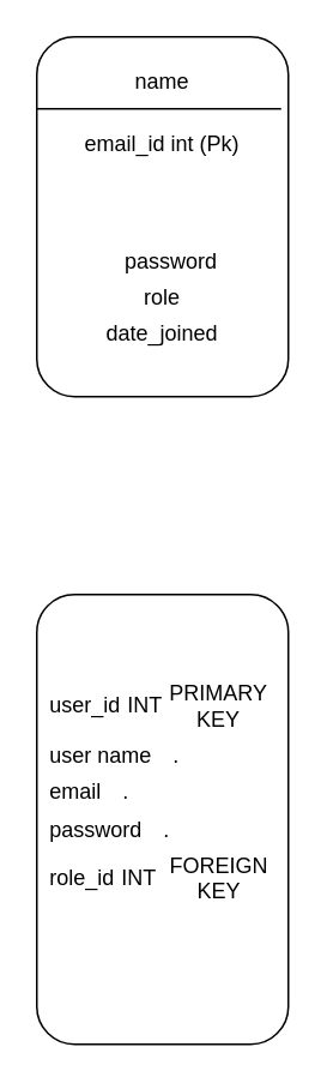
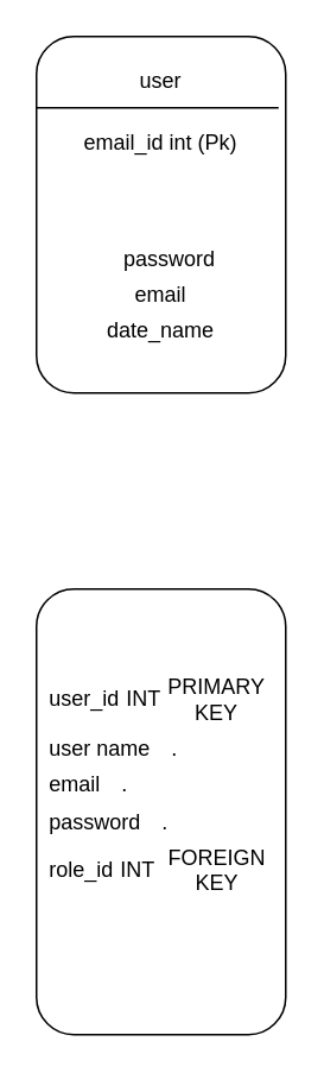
  <mxCell id="0" />
  <mxCell id="1" parent="0" />
  <mxCell id="2" value="" style="rounded=1;whiteSpace=wrap;html=1;" vertex="1" parent="1"><mxGeometry x="20" y="20" width="140" height="200" as="geometry" /></mxCell>
  <mxCell id="3" value="" style="rounded=1;whiteSpace=wrap;html=1;" vertex="1" parent="1"><mxGeometry x="20" y="330" width="140" height="250" as="geometry" /></mxCell>
- <mxCell id="4" value="name" style="text;html=1;align=center;verticalAlign=middle;whiteSpace=wrap;rounded=0;" vertex="1" parent="1"><mxGeometry x="20" y="30" width="140" height="30" as="geometry" /></mxCell>
+ <mxCell id="4" value="user" style="text;html=1;align=center;verticalAlign=middle;whiteSpace=wrap;rounded=0;" vertex="1" parent="1"><mxGeometry x="20" y="30" width="140" height="30" as="geometry" /></mxCell>
  <mxCell id="5" value="" style="endArrow=none;html=1;rounded=0;" edge="1" parent="1"><mxGeometry width="50" height="50" relative="1" as="geometry"><mxPoint x="156" y="60" as="sourcePoint" /><mxPoint x="156" y="60" as="targetPoint" /><Array as="points"><mxPoint x="20" y="60" /></Array></mxGeometry></mxCell>
  <mxCell id="6" value="password&lt;span style=&quot;color: rgba(0, 0, 0, 0); font-family: monospace; font-size: 0px; text-align: start; text-wrap-mode: nowrap;&quot;&gt;%3CmxGraphModel%3E%3Croot%3E%3CmxCell%20id%3D%220%22%2F%3E%3CmxCell%20id%3D%221%22%20parent%3D%220%22%2F%3E%3CmxCell%20id%3D%222%22%20value%3D%22Text%22%20style%3D%22text%3Bhtml%3D1%3Balign%3Dcenter%3BverticalAlign%3Dmiddle%3BwhiteSpace%3Dwrap%3Brounded%3D0%3B%22%20vertex%3D%221%22%20parent%3D%221%22%3E%3CmxGeometry%20x%3D%2260%22%20y%3D%2280%22%20width%3D%22140%22%20height%3D%2230%22%20as%3D%22geometry%22%2F%3E%3C%2FmxCell%3E%3C%2Froot%3E%3C%2FmxGraphModel%3E&lt;/span&gt;" style="text;html=1;align=center;verticalAlign=middle;whiteSpace=wrap;rounded=0;" vertex="1" parent="1"><mxGeometry x="30" y="130" width="130" height="30" as="geometry" /></mxCell>
- <mxCell id="7" value="role" style="text;html=1;align=center;verticalAlign=middle;whiteSpace=wrap;rounded=0;" vertex="1" parent="1"><mxGeometry x="25" y="150" width="130" height="30" as="geometry" /></mxCell>
- <mxCell id="8" value="date_joined" style="text;html=1;align=center;verticalAlign=middle;whiteSpace=wrap;rounded=0;" vertex="1" parent="1"><mxGeometry x="20" y="170" width="140" height="30" as="geometry" /></mxCell>
+ <mxCell id="7" value="email" style="text;html=1;align=center;verticalAlign=middle;whiteSpace=wrap;rounded=0;" vertex="1" parent="1"><mxGeometry x="25" y="150" width="130" height="30" as="geometry" /></mxCell>
+ <mxCell id="8" value="date_name" style="text;html=1;align=center;verticalAlign=middle;whiteSpace=wrap;rounded=0;" vertex="1" parent="1"><mxGeometry x="20" y="170" width="140" height="30" as="geometry" /></mxCell>
  <mxCell id="9" style="edgeStyle=orthogonalEdgeStyle;rounded=0;orthogonalLoop=1;jettySize=auto;html=1;exitX=0.5;exitY=1;exitDx=0;exitDy=0;" edge="1" parent="1" source="2" target="2"><mxGeometry relative="1" as="geometry" /></mxCell>
  <mxCell id="10" value="&lt;br&gt;&lt;table&gt;&lt;tbody&gt;&lt;tr&gt;&lt;td&gt;user_id&lt;/td&gt;&lt;td&gt;INT&lt;/td&gt;&lt;td&gt;PRIMARY KEY&lt;/td&gt;&lt;td&gt;&lt;br&gt;&lt;/td&gt;&lt;/tr&gt;&lt;/tbody&gt;&lt;/table&gt;&lt;table&gt;&lt;tbody&gt;&lt;tr&gt;&lt;td&gt;user name&lt;/td&gt;&lt;td&gt;&lt;br&gt;&lt;/td&gt;&lt;td&gt;&lt;/td&gt;&lt;td&gt;.&lt;/td&gt;&lt;/tr&gt;&lt;/tbody&gt;&lt;/table&gt;&lt;table&gt;&lt;tbody&gt;&lt;tr&gt;&lt;td&gt;email&lt;/td&gt;&lt;td&gt;&lt;/td&gt;&lt;td&gt;&lt;/td&gt;&lt;td&gt;.&lt;/td&gt;&lt;/tr&gt;&lt;/tbody&gt;&lt;/table&gt;&lt;table&gt;&lt;tbody&gt;&lt;tr&gt;&lt;td&gt;password&lt;/td&gt;&lt;td&gt;&lt;/td&gt;&lt;td&gt;&lt;br&gt;&lt;/td&gt;&lt;td&gt;.&lt;/td&gt;&lt;/tr&gt;&lt;/tbody&gt;&lt;/table&gt;&lt;table&gt;&lt;tbody&gt;&lt;tr&gt;&lt;td&gt;role_id&lt;/td&gt;&lt;td&gt;INT&lt;/td&gt;&lt;td&gt;FOREIGN KEY&lt;/td&gt;&lt;/tr&gt;&lt;/tbody&gt;&lt;/table&gt;&lt;div&gt;&lt;br/&gt;&lt;/div&gt;" style="text;html=1;align=center;verticalAlign=middle;whiteSpace=wrap;rounded=0;" vertex="1" parent="1"><mxGeometry x="30" y="330" width="120" height="220" as="geometry" /></mxCell>
  <mxCell id="11" value="email_id int (Pk)" style="text;html=1;align=center;verticalAlign=middle;whiteSpace=wrap;rounded=0;" vertex="1" parent="1"><mxGeometry x="20" y="60" width="140" height="40" as="geometry" /></mxCell>
